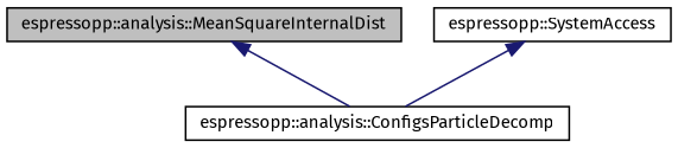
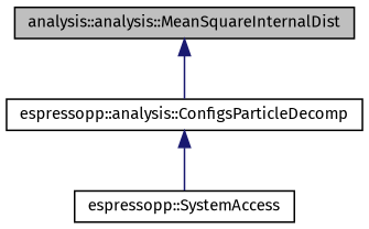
  digraph {
    fontname="Fira Sans"
    node [color=black fillcolor=white fontname="Fira Sans" fontsize=10 shape=record style=filled]
    edge [color=midnightblue dir=back fontname="Fira Sans" fontsize=10 labelfontname=Helvetica labelfontsize=10 style=solid]
-   n1 [fillcolor=grey75 fontcolor=black height=0.2 label="espressopp::analysis::MeanSquareInternalDist" width=0.4]
+   n1 [fillcolor=grey75 fontcolor=black height=0.2 label="analysis::analysis::MeanSquareInternalDist" width=0.4]
    n2 [height=0.2 label="espressopp::analysis::ConfigsParticleDecomp" width=0.4]
    n3 [height=0.2 label="espressopp::SystemAccess" width=0.4]
    n1 -> n2
-   n3 -> n2
+   n2 -> n3
  }
